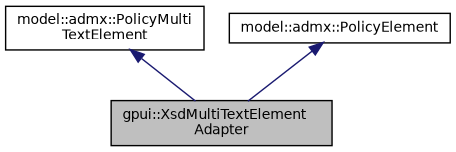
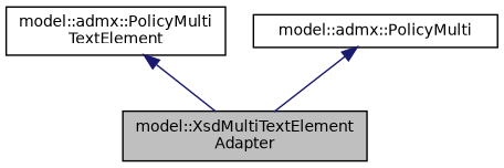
  digraph {
    node [color=black fillcolor=white fontname=Helvetica fontsize=10 shape=record style=filled]
    edge [color=midnightblue dir=back fontname=Helvetica fontsize=10 labelfontname=Helvetica labelfontsize=10 style=solid]
-   n1 [fillcolor=grey75 fontcolor=black height=0.2 label="gpui::XsdMultiTextElement\lAdapter" width=0.4]
+   n1 [fillcolor=grey75 fontcolor=black height=0.2 label="model::XsdMultiTextElement\lAdapter" width=0.4]
    n2 [height=0.2 label="model::admx::PolicyMulti\lTextElement" width=0.4]
-   n3 [height=0.2 label="model::admx::PolicyElement" width=0.4]
+   n3 [height=0.2 label="model::admx::PolicyMulti" width=0.4]
    n2 -> n1
    n3 -> n1
  }
